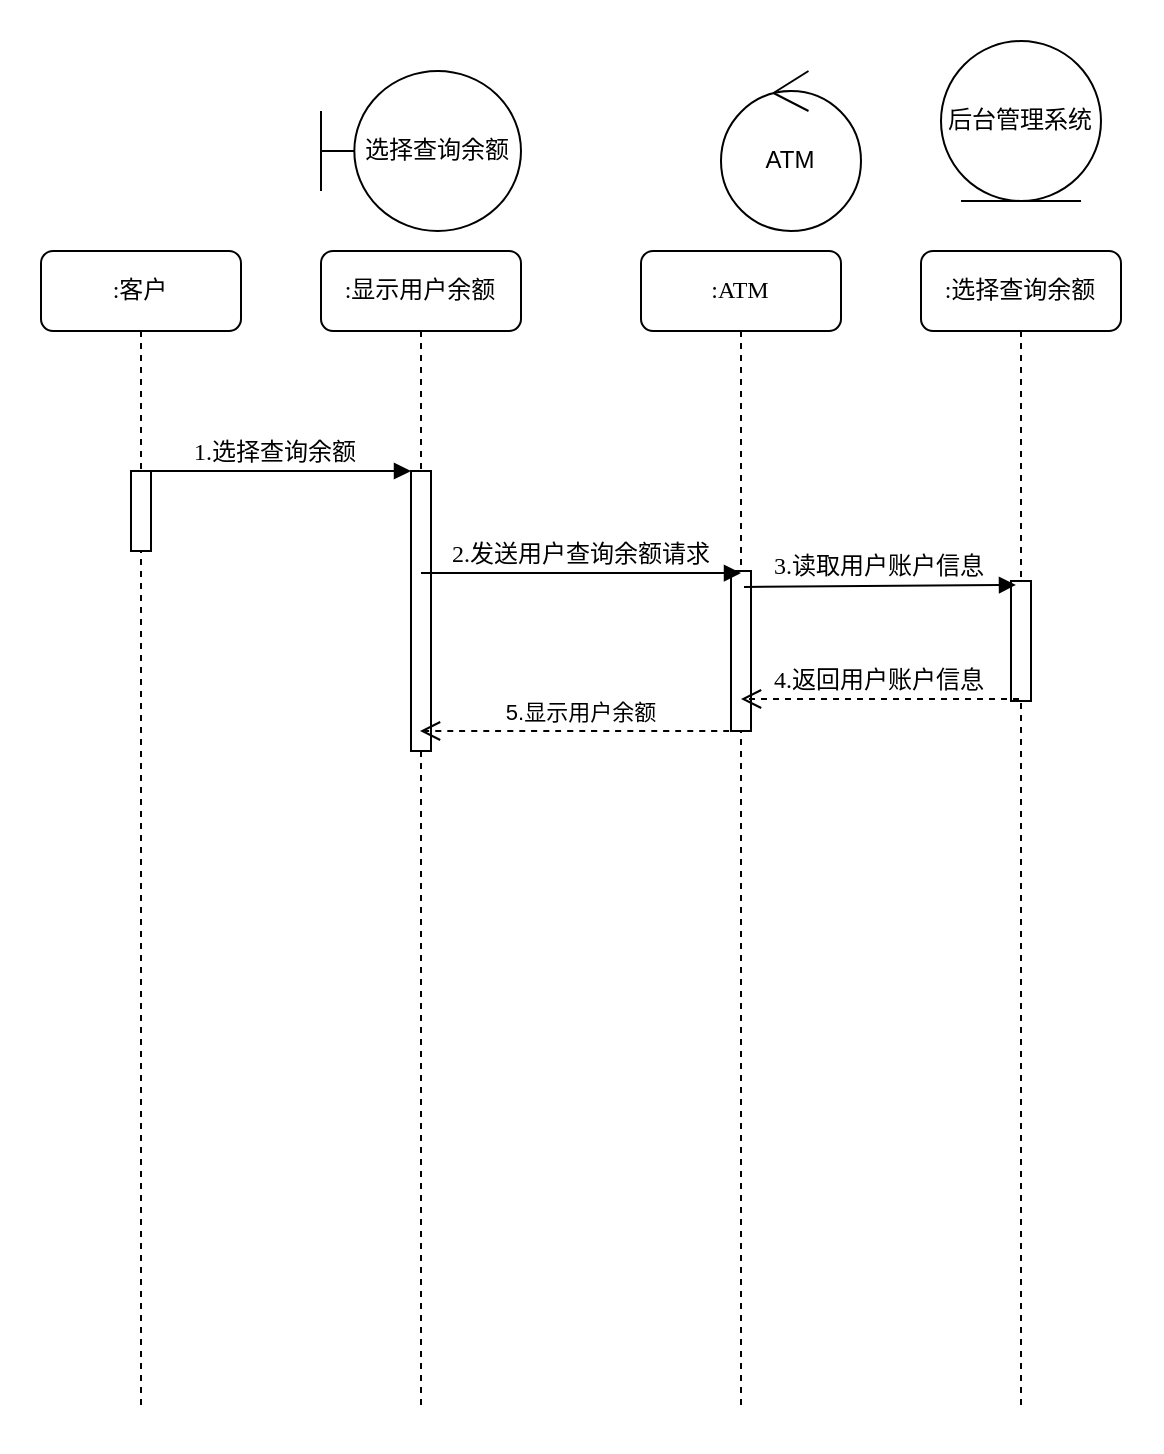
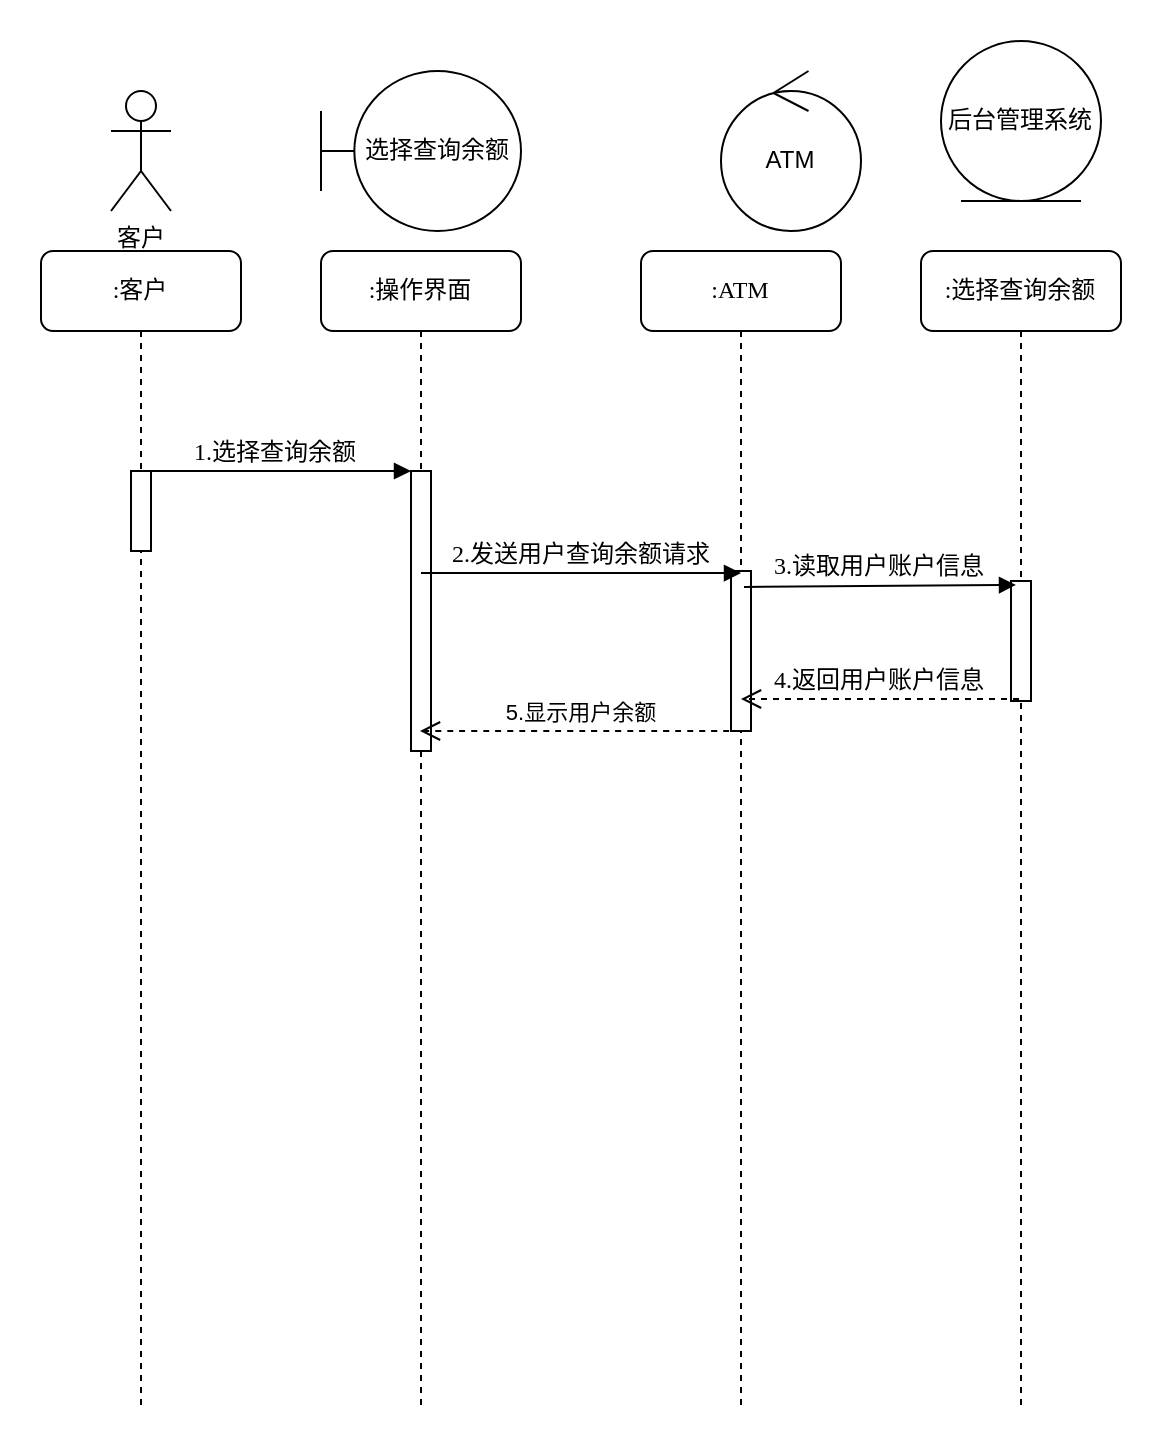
  <mxCell id="0" />
  <mxCell id="1" parent="0" />
- <mxCell id="2" value=":显示用户余额" style="shape=umlLifeline;perimeter=lifelinePerimeter;whiteSpace=wrap;html=1;container=1;collapsible=0;recursiveResize=0;outlineConnect=0;rounded=1;shadow=0;comic=0;labelBackgroundColor=none;strokeWidth=1;fontFamily=Verdana;fontSize=12;align=center;" parent="1" vertex="1"><mxGeometry x="160" y="125" width="100" height="580" as="geometry" /></mxCell>
+ <mxCell id="2" value=":操作界面" style="shape=umlLifeline;perimeter=lifelinePerimeter;whiteSpace=wrap;html=1;container=1;collapsible=0;recursiveResize=0;outlineConnect=0;rounded=1;shadow=0;comic=0;labelBackgroundColor=none;strokeWidth=1;fontFamily=Verdana;fontSize=12;align=center;" parent="1" vertex="1"><mxGeometry x="160" y="125" width="100" height="580" as="geometry" /></mxCell>
  <mxCell id="3" value="" style="html=1;points=[];perimeter=orthogonalPerimeter;rounded=0;shadow=0;comic=0;labelBackgroundColor=none;strokeWidth=1;fontFamily=Verdana;fontSize=12;align=center;" parent="2" vertex="1"><mxGeometry x="45" y="110" width="10" height="140" as="geometry" /></mxCell>
  <mxCell id="4" value=":ATM" style="shape=umlLifeline;perimeter=lifelinePerimeter;whiteSpace=wrap;html=1;container=1;collapsible=0;recursiveResize=0;outlineConnect=0;rounded=1;shadow=0;comic=0;labelBackgroundColor=none;strokeWidth=1;fontFamily=Verdana;fontSize=12;align=center;" parent="1" vertex="1"><mxGeometry x="320" y="125" width="100" height="580" as="geometry" /></mxCell>
  <mxCell id="5" value="" style="html=1;points=[];perimeter=orthogonalPerimeter;rounded=0;shadow=0;comic=0;labelBackgroundColor=none;strokeWidth=1;fontFamily=Verdana;fontSize=12;align=center;" parent="4" vertex="1"><mxGeometry x="45" y="160" width="10" height="80" as="geometry" /></mxCell>
  <mxCell id="6" value=":选择查询余额" style="shape=umlLifeline;perimeter=lifelinePerimeter;whiteSpace=wrap;html=1;container=1;collapsible=0;recursiveResize=0;outlineConnect=0;rounded=1;shadow=0;comic=0;labelBackgroundColor=none;strokeWidth=1;fontFamily=Verdana;fontSize=12;align=center;" parent="1" vertex="1"><mxGeometry x="460" y="125" width="100" height="580" as="geometry" /></mxCell>
  <mxCell id="7" value="" style="html=1;points=[];perimeter=orthogonalPerimeter;rounded=0;shadow=0;comic=0;labelBackgroundColor=none;strokeWidth=1;fontFamily=Verdana;fontSize=12;align=center;" parent="6" vertex="1"><mxGeometry x="45" y="165" width="10" height="60" as="geometry" /></mxCell>
  <mxCell id="8" value=":客户" style="shape=umlLifeline;perimeter=lifelinePerimeter;whiteSpace=wrap;html=1;container=1;collapsible=0;recursiveResize=0;outlineConnect=0;rounded=1;shadow=0;comic=0;labelBackgroundColor=none;strokeWidth=1;fontFamily=Verdana;fontSize=12;align=center;" parent="1" vertex="1"><mxGeometry x="20" y="125" width="100" height="580" as="geometry" /></mxCell>
  <mxCell id="9" value="" style="html=1;points=[];perimeter=orthogonalPerimeter;rounded=0;shadow=0;comic=0;labelBackgroundColor=none;strokeWidth=1;fontFamily=Verdana;fontSize=12;align=center;" parent="8" vertex="1"><mxGeometry x="45" y="110" width="10" height="40" as="geometry" /></mxCell>
+ <mxCell id="10" value="客户" style="shape=umlActor;verticalLabelPosition=bottom;verticalAlign=top;html=1;" parent="1" vertex="1"><mxGeometry x="55" y="45" width="30" height="60" as="geometry" /></mxCell>
  <mxCell id="11" value="选择查询余额" style="shape=umlBoundary;whiteSpace=wrap;html=1;" parent="1" vertex="1"><mxGeometry x="160" y="35" width="100" height="80" as="geometry" /></mxCell>
  <mxCell id="12" value="ATM" style="ellipse;shape=umlControl;whiteSpace=wrap;html=1;" parent="1" vertex="1"><mxGeometry x="360" y="35" width="70" height="80" as="geometry" /></mxCell>
  <mxCell id="13" value="后台管理系统" style="ellipse;shape=umlEntity;whiteSpace=wrap;html=1;" parent="1" vertex="1"><mxGeometry x="470" y="20" width="80" height="80" as="geometry" /></mxCell>
  <mxCell id="14" value="3.读取用户账户信息" style="html=1;verticalAlign=bottom;endArrow=block;labelBackgroundColor=none;fontFamily=Verdana;fontSize=12;elbow=vertical;entryX=0.25;entryY=0.033;entryDx=0;entryDy=0;entryPerimeter=0;exitX=0.65;exitY=0.1;exitDx=0;exitDy=0;exitPerimeter=0;" parent="1" source="5" target="7" edge="1"><mxGeometry relative="1" as="geometry"><mxPoint x="370" y="405" as="sourcePoint" /><mxPoint x="610" y="429" as="targetPoint" /><mxPoint as="offset" /></mxGeometry></mxCell>
  <mxCell id="15" value="1.选择查询余额" style="html=1;verticalAlign=bottom;endArrow=block;entryX=0;entryY=0;labelBackgroundColor=none;fontFamily=Verdana;fontSize=12;edgeStyle=elbowEdgeStyle;elbow=vertical;exitX=0.3;exitY=0;exitDx=0;exitDy=0;exitPerimeter=0;" parent="1" source="9" target="3" edge="1"><mxGeometry relative="1" as="geometry"><mxPoint x="80" y="275" as="sourcePoint" /></mxGeometry></mxCell>
  <mxCell id="16" value="2.发送用户查询余额请求" style="html=1;verticalAlign=bottom;endArrow=block;labelBackgroundColor=none;fontFamily=Verdana;fontSize=12;elbow=vertical;entryX=0.5;entryY=0.013;entryDx=0;entryDy=0;entryPerimeter=0;" parent="1" target="5" edge="1"><mxGeometry relative="1" as="geometry"><mxPoint x="210" y="286" as="sourcePoint" /><mxPoint x="348.5" y="418" as="targetPoint" /><Array as="points" /></mxGeometry></mxCell>
  <mxCell id="17" value="4.返回用户账户信息" style="html=1;verticalAlign=bottom;endArrow=open;dashed=1;endSize=8;labelBackgroundColor=none;fontFamily=Verdana;fontSize=12;elbow=vertical;exitX=0.4;exitY=0.983;exitDx=0;exitDy=0;exitPerimeter=0;" parent="1" source="7" edge="1"><mxGeometry relative="1" as="geometry"><mxPoint x="370" y="349" as="targetPoint" /><mxPoint x="840" y="495" as="sourcePoint" /></mxGeometry></mxCell>
  <mxCell id="18" value="5.显示用户余额" style="html=1;verticalAlign=bottom;endArrow=open;dashed=1;endSize=8;rounded=0;strokeColor=#000000;curved=1;" edge="1" parent="1"><mxGeometry relative="1" as="geometry"><mxPoint x="370" y="365" as="sourcePoint" /><mxPoint x="209.5" y="365" as="targetPoint" /></mxGeometry></mxCell>
